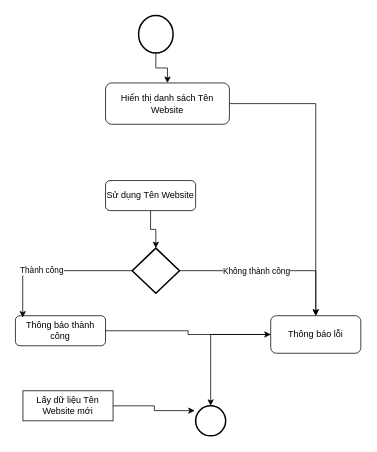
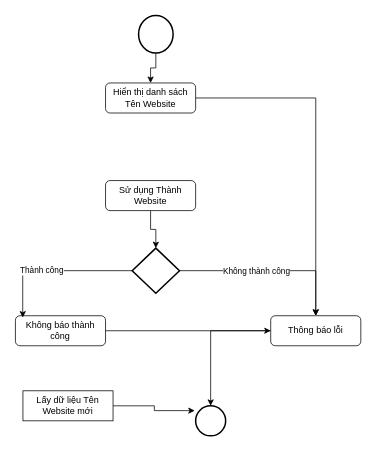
  <mxCell id="0" />
  <mxCell id="1" parent="0" />
  <mxCell id="2" style="edgeStyle=orthogonalEdgeStyle;rounded=0;orthogonalLoop=1;jettySize=auto;html=1;" edge="1" parent="1" source="3" target="19"><mxGeometry relative="1" as="geometry" /></mxCell>
- <mxCell id="3" value="Hiển thị danh sách Tên Website" style="rounded=1;whiteSpace=wrap;html=1;fontSize=12;glass=0;strokeWidth=1;shadow=0;" parent="1" vertex="1"><mxGeometry x="140" y="110" width="165" height="55" as="geometry" /></mxCell>
+ <mxCell id="3" value="Hiển thị danh sách Tên Website" style="rounded=1;whiteSpace=wrap;html=1;fontSize=12;glass=0;strokeWidth=1;shadow=0;" parent="1" vertex="1"><mxGeometry x="140" y="110" width="120" height="40" as="geometry" /></mxCell>
  <mxCell id="4" style="edgeStyle=orthogonalEdgeStyle;rounded=0;orthogonalLoop=1;jettySize=auto;html=1;" edge="1" parent="1" source="5" target="11"><mxGeometry relative="1" as="geometry" /></mxCell>
- <mxCell id="5" value="Sử dụng Tên Website" style="rounded=1;whiteSpace=wrap;html=1;fontSize=12;glass=0;strokeWidth=1;shadow=0;" parent="1" vertex="1"><mxGeometry x="140" y="240" width="120" height="40" as="geometry" /></mxCell>
+ <mxCell id="5" value="Sử dụng Thành Website" style="rounded=1;whiteSpace=wrap;html=1;fontSize=12;glass=0;strokeWidth=1;shadow=0;" parent="1" vertex="1"><mxGeometry x="140" y="240" width="120" height="40" as="geometry" /></mxCell>
  <mxCell id="6" value="" style="strokeWidth=2;html=1;shape=mxgraph.flowchart.start_2;whiteSpace=wrap;" vertex="1" parent="1"><mxGeometry x="260" y="540" width="40" height="40" as="geometry" /></mxCell>
  <mxCell id="7" value="" style="edgeStyle=orthogonalEdgeStyle;rounded=0;orthogonalLoop=1;jettySize=auto;html=1;" edge="1" parent="1" source="8" target="3"><mxGeometry relative="1" as="geometry" /></mxCell>
  <mxCell id="8" value="" style="strokeWidth=2;html=1;shape=mxgraph.flowchart.start_2;whiteSpace=wrap;" vertex="1" parent="1"><mxGeometry x="184" y="20" width="46" height="50" as="geometry" /></mxCell>
  <mxCell id="9" style="edgeStyle=orthogonalEdgeStyle;rounded=0;orthogonalLoop=1;jettySize=auto;html=1;" edge="1" parent="1" source="11" target="19"><mxGeometry relative="1" as="geometry" /></mxCell>
  <mxCell id="10" value="Không thành công" style="edgeLabel;html=1;align=center;verticalAlign=middle;resizable=0;points=[];" vertex="1" connectable="0" parent="9"><mxGeometry x="-0.642" y="-1" relative="1" as="geometry"><mxPoint x="59" y="-1" as="offset" /></mxGeometry></mxCell>
  <mxCell id="11" value="" style="strokeWidth=2;html=1;shape=mxgraph.flowchart.decision;whiteSpace=wrap;" vertex="1" parent="1"><mxGeometry x="175.5" y="330" width="63" height="60" as="geometry" /></mxCell>
  <mxCell id="12" value="" style="edgeStyle=orthogonalEdgeStyle;rounded=0;orthogonalLoop=1;jettySize=auto;html=1;" edge="1" parent="1" source="13" target="19"><mxGeometry relative="1" as="geometry" /></mxCell>
- <mxCell id="13" value="Thông báo thành công" style="rounded=1;whiteSpace=wrap;html=1;fontSize=12;glass=0;strokeWidth=1;shadow=0;" vertex="1" parent="1"><mxGeometry x="20" y="420" width="120" height="40" as="geometry" /></mxCell>
+ <mxCell id="13" value="Không báo thành công" style="rounded=1;whiteSpace=wrap;html=1;fontSize=12;glass=0;strokeWidth=1;shadow=0;" vertex="1" parent="1"><mxGeometry x="20" y="420" width="120" height="40" as="geometry" /></mxCell>
  <mxCell id="14" style="edgeStyle=orthogonalEdgeStyle;rounded=0;orthogonalLoop=1;jettySize=auto;html=1;entryX=0.081;entryY=0.06;entryDx=0;entryDy=0;entryPerimeter=0;exitX=0;exitY=0.5;exitDx=0;exitDy=0;exitPerimeter=0;" edge="1" parent="1" source="11" target="13"><mxGeometry relative="1" as="geometry" /></mxCell>
  <mxCell id="15" value="Thành công" style="edgeLabel;html=1;align=center;verticalAlign=middle;resizable=0;points=[];" vertex="1" connectable="0" parent="14"><mxGeometry x="0.159" y="-1" relative="1" as="geometry"><mxPoint as="offset" /></mxGeometry></mxCell>
  <mxCell id="16" value="Lấy dữ liệu Tên Website mới" style="whiteSpace=wrap;html=1;fontSize=12;glass=0;strokeWidth=1;shadow=0;rounded=0;" vertex="1" parent="1"><mxGeometry x="30" y="520" width="120" height="40" as="geometry" /></mxCell>
  <mxCell id="17" style="edgeStyle=orthogonalEdgeStyle;rounded=0;orthogonalLoop=1;jettySize=auto;html=1;entryX=-0.03;entryY=0.16;entryDx=0;entryDy=0;entryPerimeter=0;" edge="1" parent="1" source="16" target="6"><mxGeometry relative="1" as="geometry" /></mxCell>
  <mxCell id="18" style="edgeStyle=orthogonalEdgeStyle;rounded=0;orthogonalLoop=1;jettySize=auto;html=1;" edge="1" parent="1" source="19" target="6"><mxGeometry relative="1" as="geometry" /></mxCell>
- <mxCell id="19" value="Thông báo lỗi" style="rounded=1;whiteSpace=wrap;html=1;fontSize=12;glass=0;strokeWidth=1;shadow=0;" vertex="1" parent="1"><mxGeometry x="360" y="420" width="120" height="50" as="geometry" /></mxCell>
+ <mxCell id="19" value="Thông báo lỗi" style="rounded=1;whiteSpace=wrap;html=1;fontSize=12;glass=0;strokeWidth=1;shadow=0;" vertex="1" parent="1"><mxGeometry x="360" y="420" width="120" height="40" as="geometry" /></mxCell>
